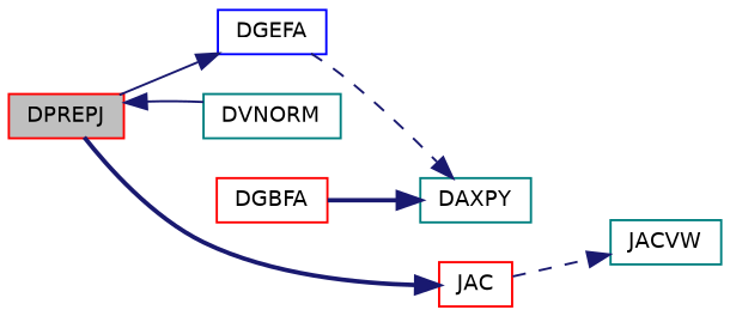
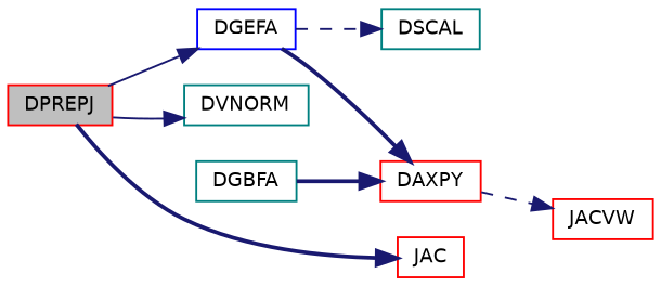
  digraph {
    rankdir=LR
    node [color=red fillcolor=white fontname=Helvetica fontsize=10 shape=record style=filled]
    edge [color=midnightblue fontname=Helvetica fontsize=10 labelfontname=Helvetica labelfontsize=10 style=bold]
    n1 [fillcolor=grey75 fontcolor=black height=0.2 label=DPREPJ width=0.4]
    n2 [color=blue height=0.2 label=DGEFA width=0.4]
    n3 [color=teal height=0.2 label=DVNORM width=0.4]
    n4 [height=0.2 label=JAC width=0.4]
-   n5 [height=0.2 label=DGBFA width=0.4]
-   n6 [color=teal height=0.2 label=DAXPY width=0.4]
-   n8 [color=teal height=0.2 label=JACVW width=0.4]
+   n5 [color=teal height=0.2 label=DGBFA width=0.4]
+   n6 [height=0.2 label=DAXPY width=0.4]
+   n7 [color=teal height=0.2 label=DSCAL width=0.4]
+   n8 [height=0.2 label=JACVW width=0.4]
    n1 -> n2 [style=solid]
-   n3 -> n1 [style=solid]
+   n1 -> n3 [style=solid]
    n1 -> n4
-   n2 -> n6 [style=dashed]
-   n4 -> n8 [style=dashed]
+   n2 -> n6
+   n2 -> n7 [style=dashed]
+   n6 -> n8 [style=dashed]
    n5 -> n6
  }
